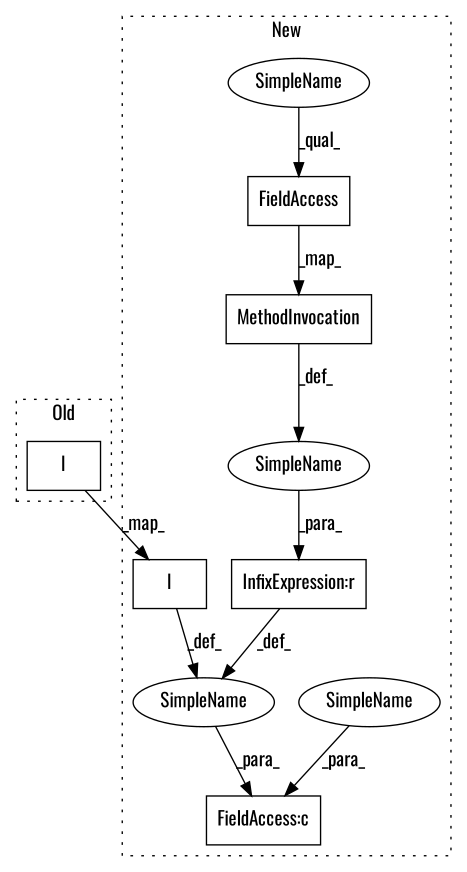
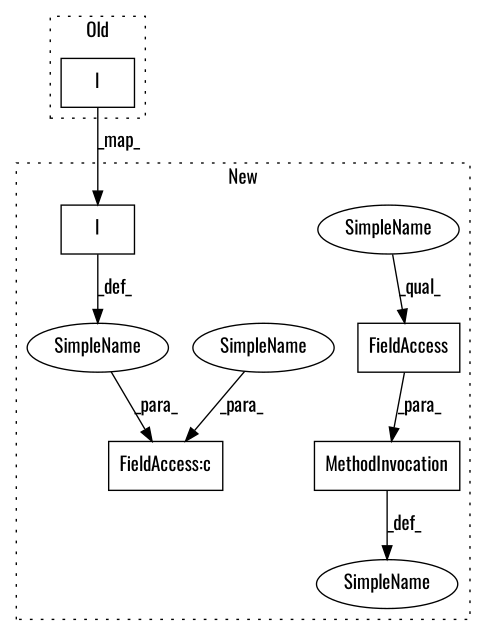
  digraph {
    fontname=Oswald
    node [a=42 fontname=Oswald shape=box]
    edge [fontname=Oswald]
    n1 [a=22 l=13 label=FieldAccess s=1863]
    n2 [a=32 l="4,1" label=MethodInvocation s="1859,1876"]
    n3 [label=SimpleName shape=ellipse]
    n4 [l=4 label=SimpleName s=1863 shape=ellipse]
    n5 [label=SimpleName shape=ellipse]
    n6 [label=SimpleName shape=ellipse]
    n7 [a=108 l=26 label=l s=1896]
    n8 [a=27 l=4 label="FieldAccess:c" s=1853]
-   n9 [a=27 l=4 label="InfixExpression:r" s=1877]
    n10 [a=108 l=26 label=l s=1704]
    subgraph cluster_1 {
      label=New
      style=dotted
      n1
      n2
      n3
      n4
      n5
      n6
      n7
      n8
-     n9
    }
    subgraph cluster_2 {
      label=Old
      style=dotted
      n10
    }
-   n1 -> n2 [label=_map_]
+   n1 -> n2 [label=_para_]
    n2 -> n5 [label=_def_]
    n3 -> n8 [label=_para_]
    n4 -> n1 [label=_qual_]
-   n5 -> n9 [label=_para_]
    n6 -> n8 [label=_para_]
    n7 -> n3 [label=_def_]
-   n9 -> n3 [label=_def_]
    n10 -> n7 [label=_map_]
  }
